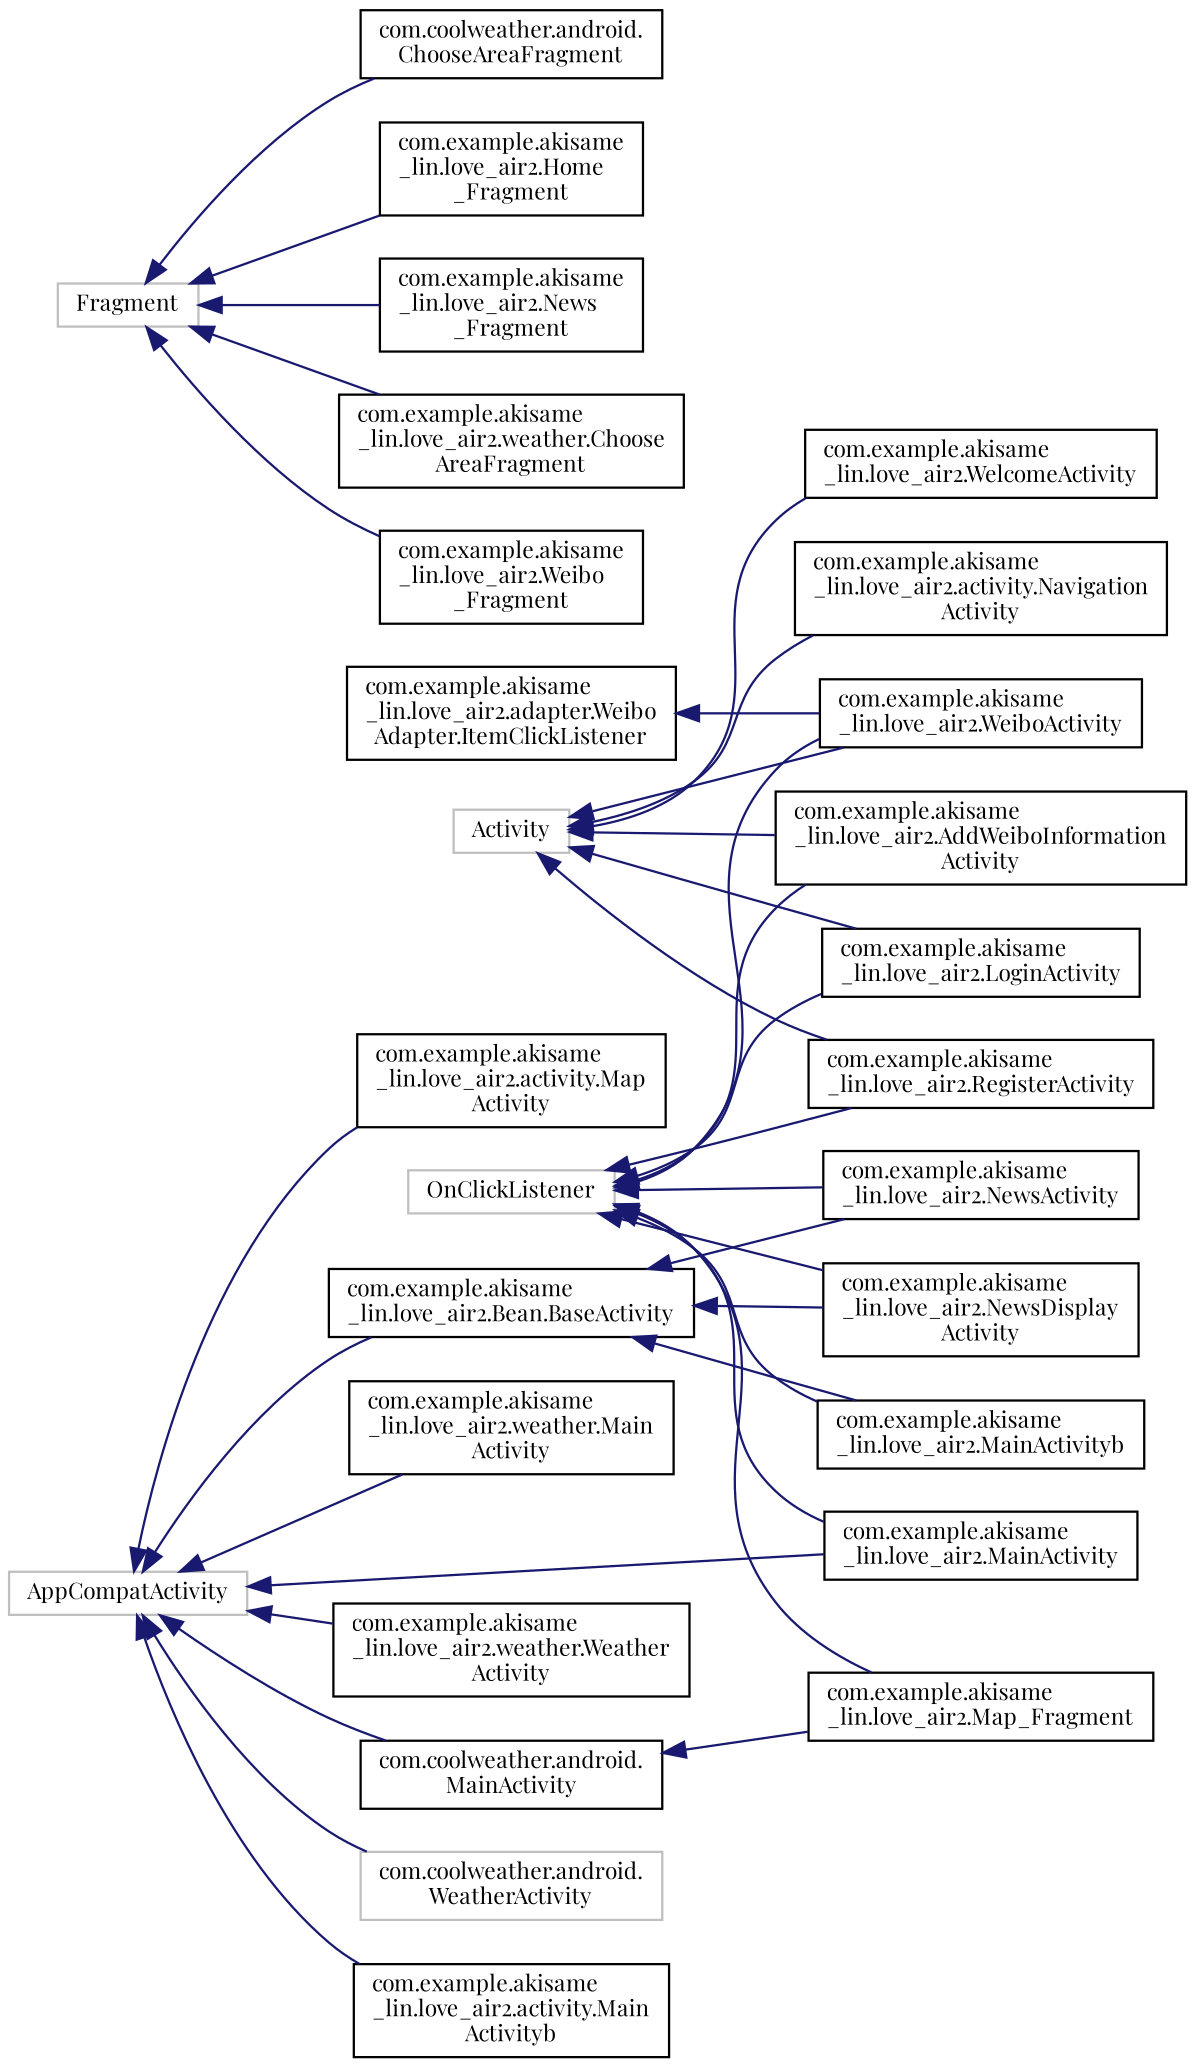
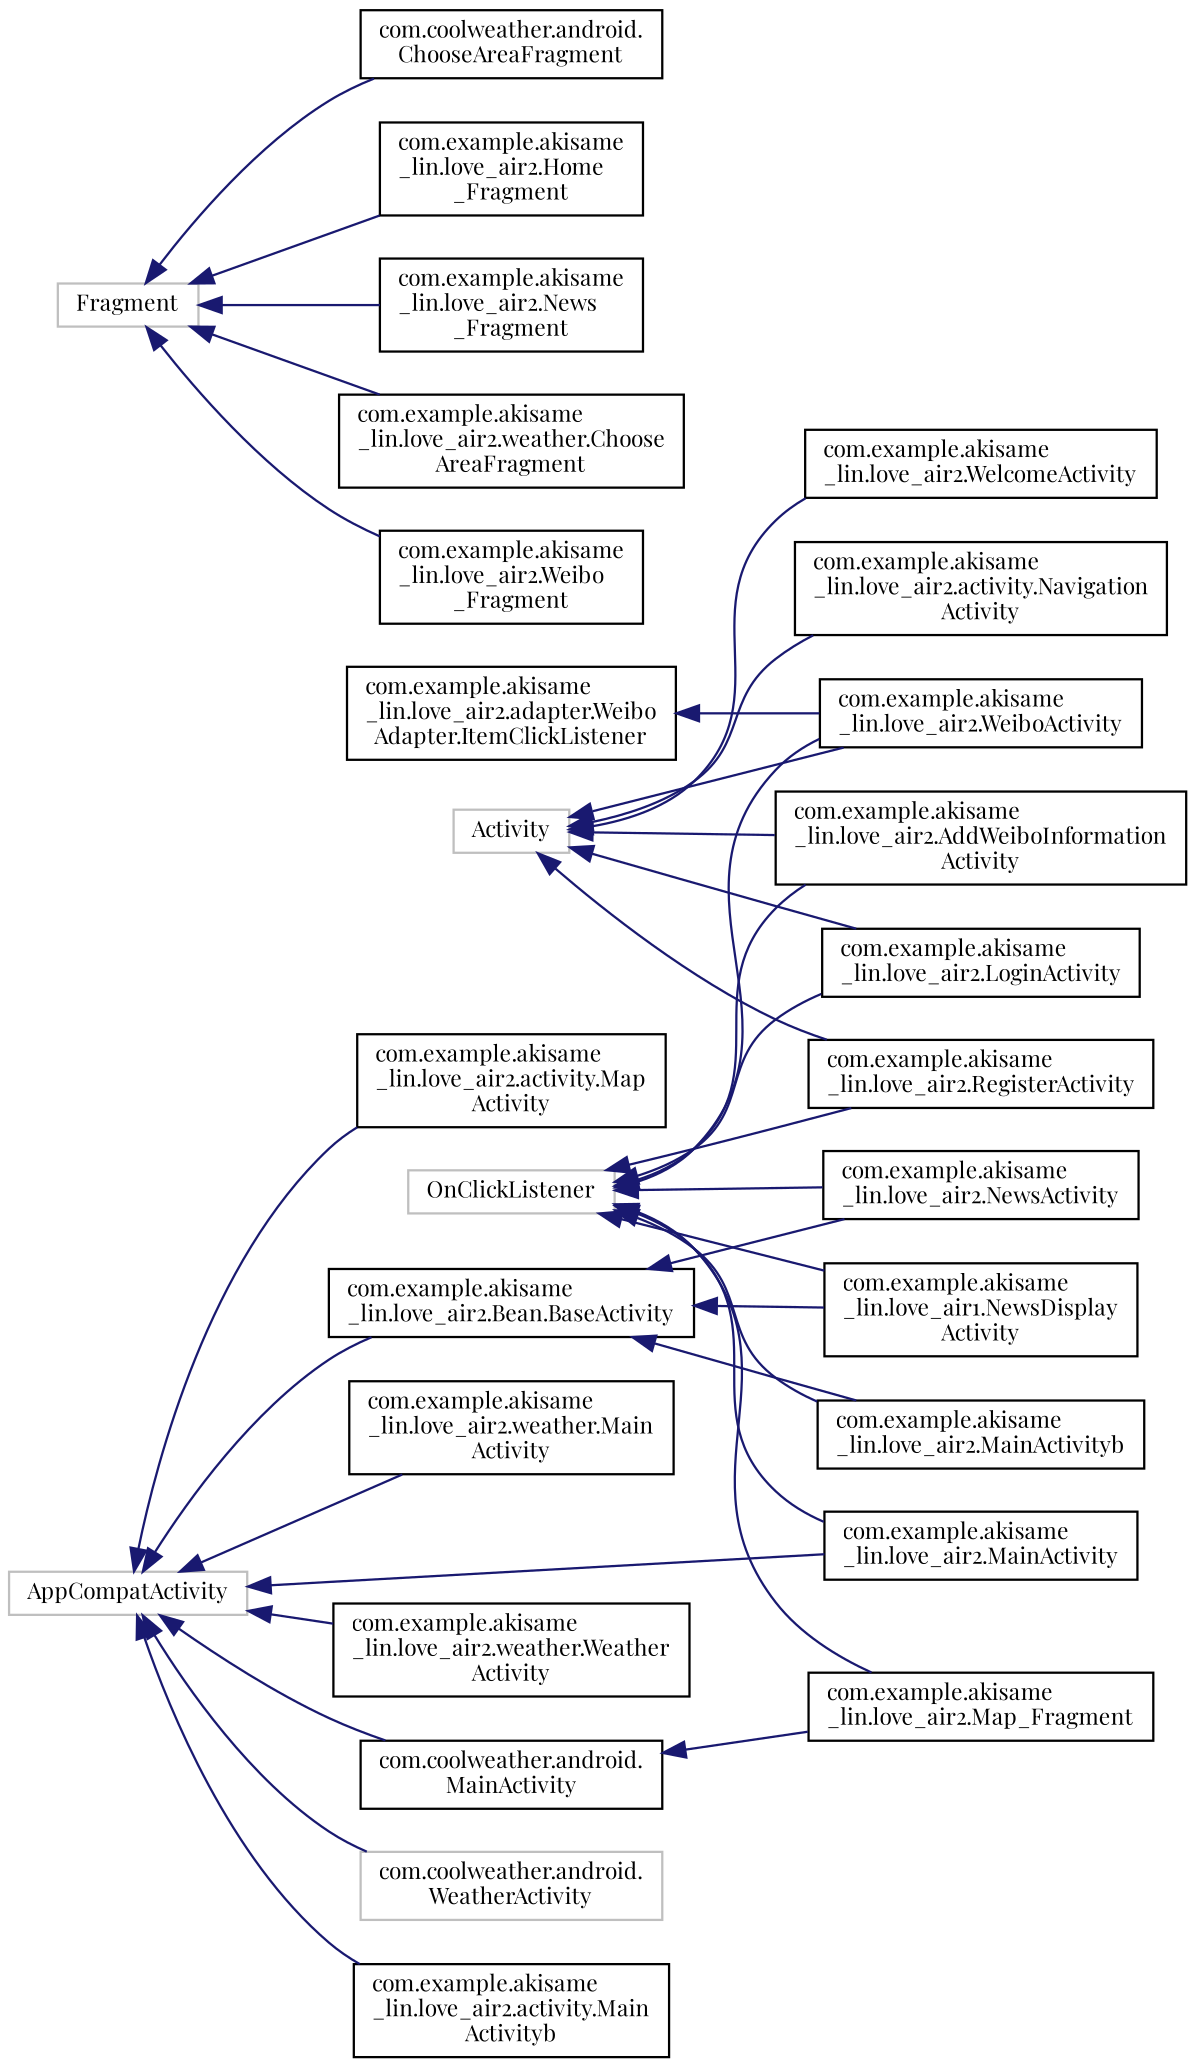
  digraph {
    fontname="Playfair Display"
    rankdir=LR
    node [color=black fillcolor=white fontname="Playfair Display" fontsize=10 shape=record style=filled]
    edge [color=midnightblue dir=back fontname="Playfair Display" fontsize=10 labelfontname=Helvetica labelfontsize=10 style=solid]
    n1 [color=grey75 height=0.2 label=Activity width=0.4]
    n2 [height=0.2 label="com.example.akisame\l_lin.love_air2.activity.Navigation\lActivity" width=0.4]
    n3 [height=0.2 label="com.example.akisame\l_lin.love_air2.AddWeiboInformation\lActivity" width=0.4]
    n4 [height=0.2 label="com.example.akisame\l_lin.love_air2.LoginActivity" width=0.4]
    n5 [height=0.2 label="com.example.akisame\l_lin.love_air2.RegisterActivity" width=0.4]
    n6 [height=0.2 label="com.example.akisame\l_lin.love_air2.WeiboActivity" width=0.4]
    n7 [height=0.2 label="com.example.akisame\l_lin.love_air2.WelcomeActivity" width=0.4]
    n8 [color=grey75 height=0.2 label=AppCompatActivity width=0.4]
    n9 [height=0.2 label="com.coolweather.android.\lMainActivity" width=0.4]
    n10 [color=grey75 height=0.2 label="com.coolweather.android.\lWeatherActivity" width=0.4]
    n11 [height=0.2 label="com.example.akisame\l_lin.love_air2.activity.Main\lActivityb" width=0.4]
    n12 [height=0.2 label="com.example.akisame\l_lin.love_air2.activity.Map\lActivity" width=0.4]
    n13 [height=0.2 label="com.example.akisame\l_lin.love_air2.Bean.BaseActivity" width=0.4]
    n14 [height=0.2 label="com.example.akisame\l_lin.love_air2.MainActivity" width=0.4]
    n15 [height=0.2 label="com.example.akisame\l_lin.love_air2.weather.Main\lActivity" width=0.4]
    n16 [height=0.2 label="com.example.akisame\l_lin.love_air2.weather.Weather\lActivity" width=0.4]
    n17 [height=0.2 label="com.example.akisame\l_lin.love_air2.Map_Fragment" width=0.4]
    n18 [height=0.2 label="com.example.akisame\l_lin.love_air2.MainActivityb" width=0.4]
    n19 [height=0.2 label="com.example.akisame\l_lin.love_air2.NewsActivity" width=0.4]
-   n20 [height=0.2 label="com.example.akisame\l_lin.love_air2.NewsDisplay\lActivity" width=0.4]
+   n20 [height=0.2 label="com.example.akisame\l_lin.love_air1.NewsDisplay\lActivity" width=0.4]
    n21 [color=grey75 height=0.2 label=Fragment width=0.4]
    n22 [height=0.2 label="com.coolweather.android.\lChooseAreaFragment" width=0.4]
    n23 [height=0.2 label="com.example.akisame\l_lin.love_air2.Home\l_Fragment" width=0.4]
    n24 [height=0.2 label="com.example.akisame\l_lin.love_air2.News\l_Fragment" width=0.4]
    n25 [height=0.2 label="com.example.akisame\l_lin.love_air2.weather.Choose\lAreaFragment" width=0.4]
    n26 [height=0.2 label="com.example.akisame\l_lin.love_air2.Weibo\l_Fragment" width=0.4]
    n27 [height=0.2 label="com.example.akisame\l_lin.love_air2.adapter.Weibo\lAdapter.ItemClickListener" width=0.4]
    n28 [color=grey75 height=0.2 label=OnClickListener width=0.4]
    n1 -> n2
    n1 -> n3
    n1 -> n4
    n1 -> n5
    n1 -> n6
    n1 -> n7
    n8 -> n9
    n8 -> n10
    n8 -> n11
    n8 -> n12
    n8 -> n13
    n8 -> n14
    n8 -> n15
    n8 -> n16
    n9 -> n17
    n13 -> n18
    n13 -> n19
    n13 -> n20
    n21 -> n22
    n21 -> n23
    n21 -> n24
    n21 -> n25
    n21 -> n26
    n27 -> n6
    n28 -> n3
    n28 -> n4
    n28 -> n5
    n28 -> n6
    n28 -> n14
    n28 -> n17
    n28 -> n18
    n28 -> n19
    n28 -> n20
  }
